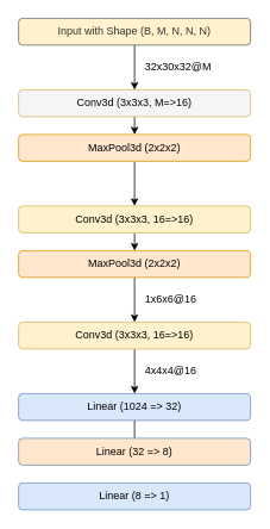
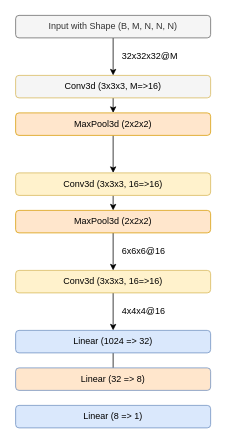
  <mxCell id="0" />
  <mxCell id="1" parent="0" />
  <mxCell id="2" style="edgeStyle=orthogonalEdgeStyle;rounded=0;orthogonalLoop=1;jettySize=auto;html=1;exitX=0.5;exitY=1;exitDx=0;exitDy=0;entryX=0.5;entryY=0;entryDx=0;entryDy=0;" parent="1" source="3" target="9" edge="1"><mxGeometry relative="1" as="geometry" /></mxCell>
  <mxCell id="3" value="Conv3d (3x3x3, M=&amp;gt;16)" style="rounded=1;whiteSpace=wrap;html=1;fillColor=#f5f5f5;strokeColor=#d6b656;" parent="1" vertex="1"><mxGeometry x="20" y="100" width="260" height="30" as="geometry" /></mxCell>
  <mxCell id="4" style="edgeStyle=orthogonalEdgeStyle;rounded=0;orthogonalLoop=1;jettySize=auto;html=1;exitX=0.5;exitY=1;exitDx=0;exitDy=0;entryX=0.5;entryY=0;entryDx=0;entryDy=0;" parent="1" source="5" target="16" edge="1"><mxGeometry relative="1" as="geometry" /></mxCell>
  <mxCell id="5" value="Conv3d (3x3x3, 16=&amp;gt;16)" style="rounded=1;whiteSpace=wrap;html=1;fillColor=#fff2cc;strokeColor=#d6b656;" parent="1" vertex="1"><mxGeometry x="20" y="360" width="260" height="30" as="geometry" /></mxCell>
  <mxCell id="6" style="edgeStyle=orthogonalEdgeStyle;rounded=0;orthogonalLoop=1;jettySize=auto;html=1;exitX=0.5;exitY=1;exitDx=0;exitDy=0;entryX=0.5;entryY=0;entryDx=0;entryDy=0;" parent="1" source="7" target="11" edge="1"><mxGeometry relative="1" as="geometry" /></mxCell>
  <mxCell id="7" value="Conv3d (3x3x3, 16=&amp;gt;16)" style="rounded=1;whiteSpace=wrap;html=1;fillColor=#fff2cc;strokeColor=#d6b656;" parent="1" vertex="1"><mxGeometry x="20" y="230" width="260" height="30" as="geometry" /></mxCell>
  <mxCell id="8" style="edgeStyle=orthogonalEdgeStyle;rounded=0;orthogonalLoop=1;jettySize=auto;html=1;exitX=0.5;exitY=1;exitDx=0;exitDy=0;entryX=0.5;entryY=0;entryDx=0;entryDy=0;" parent="1" source="9" target="7" edge="1"><mxGeometry relative="1" as="geometry" /></mxCell>
  <mxCell id="9" value="MaxPool3d (2x2x2)" style="rounded=1;whiteSpace=wrap;html=1;fillColor=#ffe6cc;strokeColor=#d79b00;" parent="1" vertex="1"><mxGeometry x="20" y="150" width="260" height="30" as="geometry" /></mxCell>
  <mxCell id="10" style="edgeStyle=orthogonalEdgeStyle;rounded=0;orthogonalLoop=1;jettySize=auto;html=1;exitX=0.5;exitY=1;exitDx=0;exitDy=0;entryX=0.5;entryY=0;entryDx=0;entryDy=0;" parent="1" source="11" target="5" edge="1"><mxGeometry relative="1" as="geometry" /></mxCell>
  <mxCell id="11" value="MaxPool3d (2x2x2)" style="rounded=1;whiteSpace=wrap;html=1;fillColor=#ffe6cc;strokeColor=#d79b00;" parent="1" vertex="1"><mxGeometry x="20" y="280" width="260" height="30" as="geometry" /></mxCell>
  <mxCell id="12" style="edgeStyle=orthogonalEdgeStyle;rounded=0;orthogonalLoop=1;jettySize=auto;html=1;exitX=0.5;exitY=1;exitDx=0;exitDy=0;entryX=0.5;entryY=0;entryDx=0;entryDy=0;" parent="1" source="13" target="3" edge="1"><mxGeometry relative="1" as="geometry" /></mxCell>
- <mxCell id="13" value="Input with Shape (B, M, N, N, N)" style="rounded=1;whiteSpace=wrap;html=1;fillColor=#fff2cc;strokeColor=#666666;fontColor=#333333;" parent="1" vertex="1"><mxGeometry x="20" y="20" width="260" height="30" as="geometry" /></mxCell>
- <mxCell id="14" value="32x30x32@M" style="text;html=1;strokeColor=none;fillColor=none;align=left;verticalAlign=middle;whiteSpace=wrap;rounded=0;" parent="1" vertex="1"><mxGeometry x="160" y="50" width="120" height="50" as="geometry" /></mxCell>
+ <mxCell id="13" value="Input with Shape (B, M, N, N, N)" style="rounded=1;whiteSpace=wrap;html=1;fillColor=#f5f5f5;strokeColor=#666666;fontColor=#333333;" parent="1" vertex="1"><mxGeometry x="20" y="20" width="260" height="30" as="geometry" /></mxCell>
+ <mxCell id="14" value="32x32x32@M" style="text;html=1;strokeColor=none;fillColor=none;align=left;verticalAlign=middle;whiteSpace=wrap;rounded=0;" parent="1" vertex="1"><mxGeometry x="160" y="50" width="120" height="50" as="geometry" /></mxCell>
  <mxCell id="15" style="edgeStyle=orthogonalEdgeStyle;rounded=0;orthogonalLoop=1;jettySize=auto;html=1;exitX=0.5;exitY=1;exitDx=0;exitDy=0;entryX=0.5;entryY=0;entryDx=0;entryDy=0;endArrow=none;" parent="1" source="16" target="17" edge="1"><mxGeometry relative="1" as="geometry" /></mxCell>
  <mxCell id="16" value="Linear (1024 =&amp;gt; 32)" style="rounded=1;whiteSpace=wrap;html=1;fillColor=#dae8fc;strokeColor=#6c8ebf;" parent="1" vertex="1"><mxGeometry x="20" y="440" width="260" height="30" as="geometry" /></mxCell>
  <mxCell id="17" value="Linear (32 =&amp;gt; 8)" style="rounded=1;whiteSpace=wrap;html=1;fillColor=#ffe6cc;strokeColor=#6c8ebf;" parent="1" vertex="1"><mxGeometry x="20" y="490" width="260" height="30" as="geometry" /></mxCell>
  <mxCell id="18" value="Linear (8 =&amp;gt; 1)" style="rounded=1;whiteSpace=wrap;html=1;fillColor=#dae8fc;strokeColor=#6c8ebf;" parent="1" vertex="1"><mxGeometry x="20" y="540" width="260" height="30" as="geometry" /></mxCell>
- <mxCell id="19" value="1x6x6@16" style="text;html=1;strokeColor=none;fillColor=none;align=left;verticalAlign=middle;whiteSpace=wrap;rounded=0;" parent="1" vertex="1"><mxGeometry x="160" y="310" width="120" height="50" as="geometry" /></mxCell>
+ <mxCell id="19" value="6x6x6@16" style="text;html=1;strokeColor=none;fillColor=none;align=left;verticalAlign=middle;whiteSpace=wrap;rounded=0;" parent="1" vertex="1"><mxGeometry x="160" y="310" width="120" height="50" as="geometry" /></mxCell>
  <mxCell id="20" value="4x4x4@16" style="text;html=1;strokeColor=none;fillColor=none;align=left;verticalAlign=middle;whiteSpace=wrap;rounded=0;" parent="1" vertex="1"><mxGeometry x="160" y="390" width="120" height="50" as="geometry" /></mxCell>
